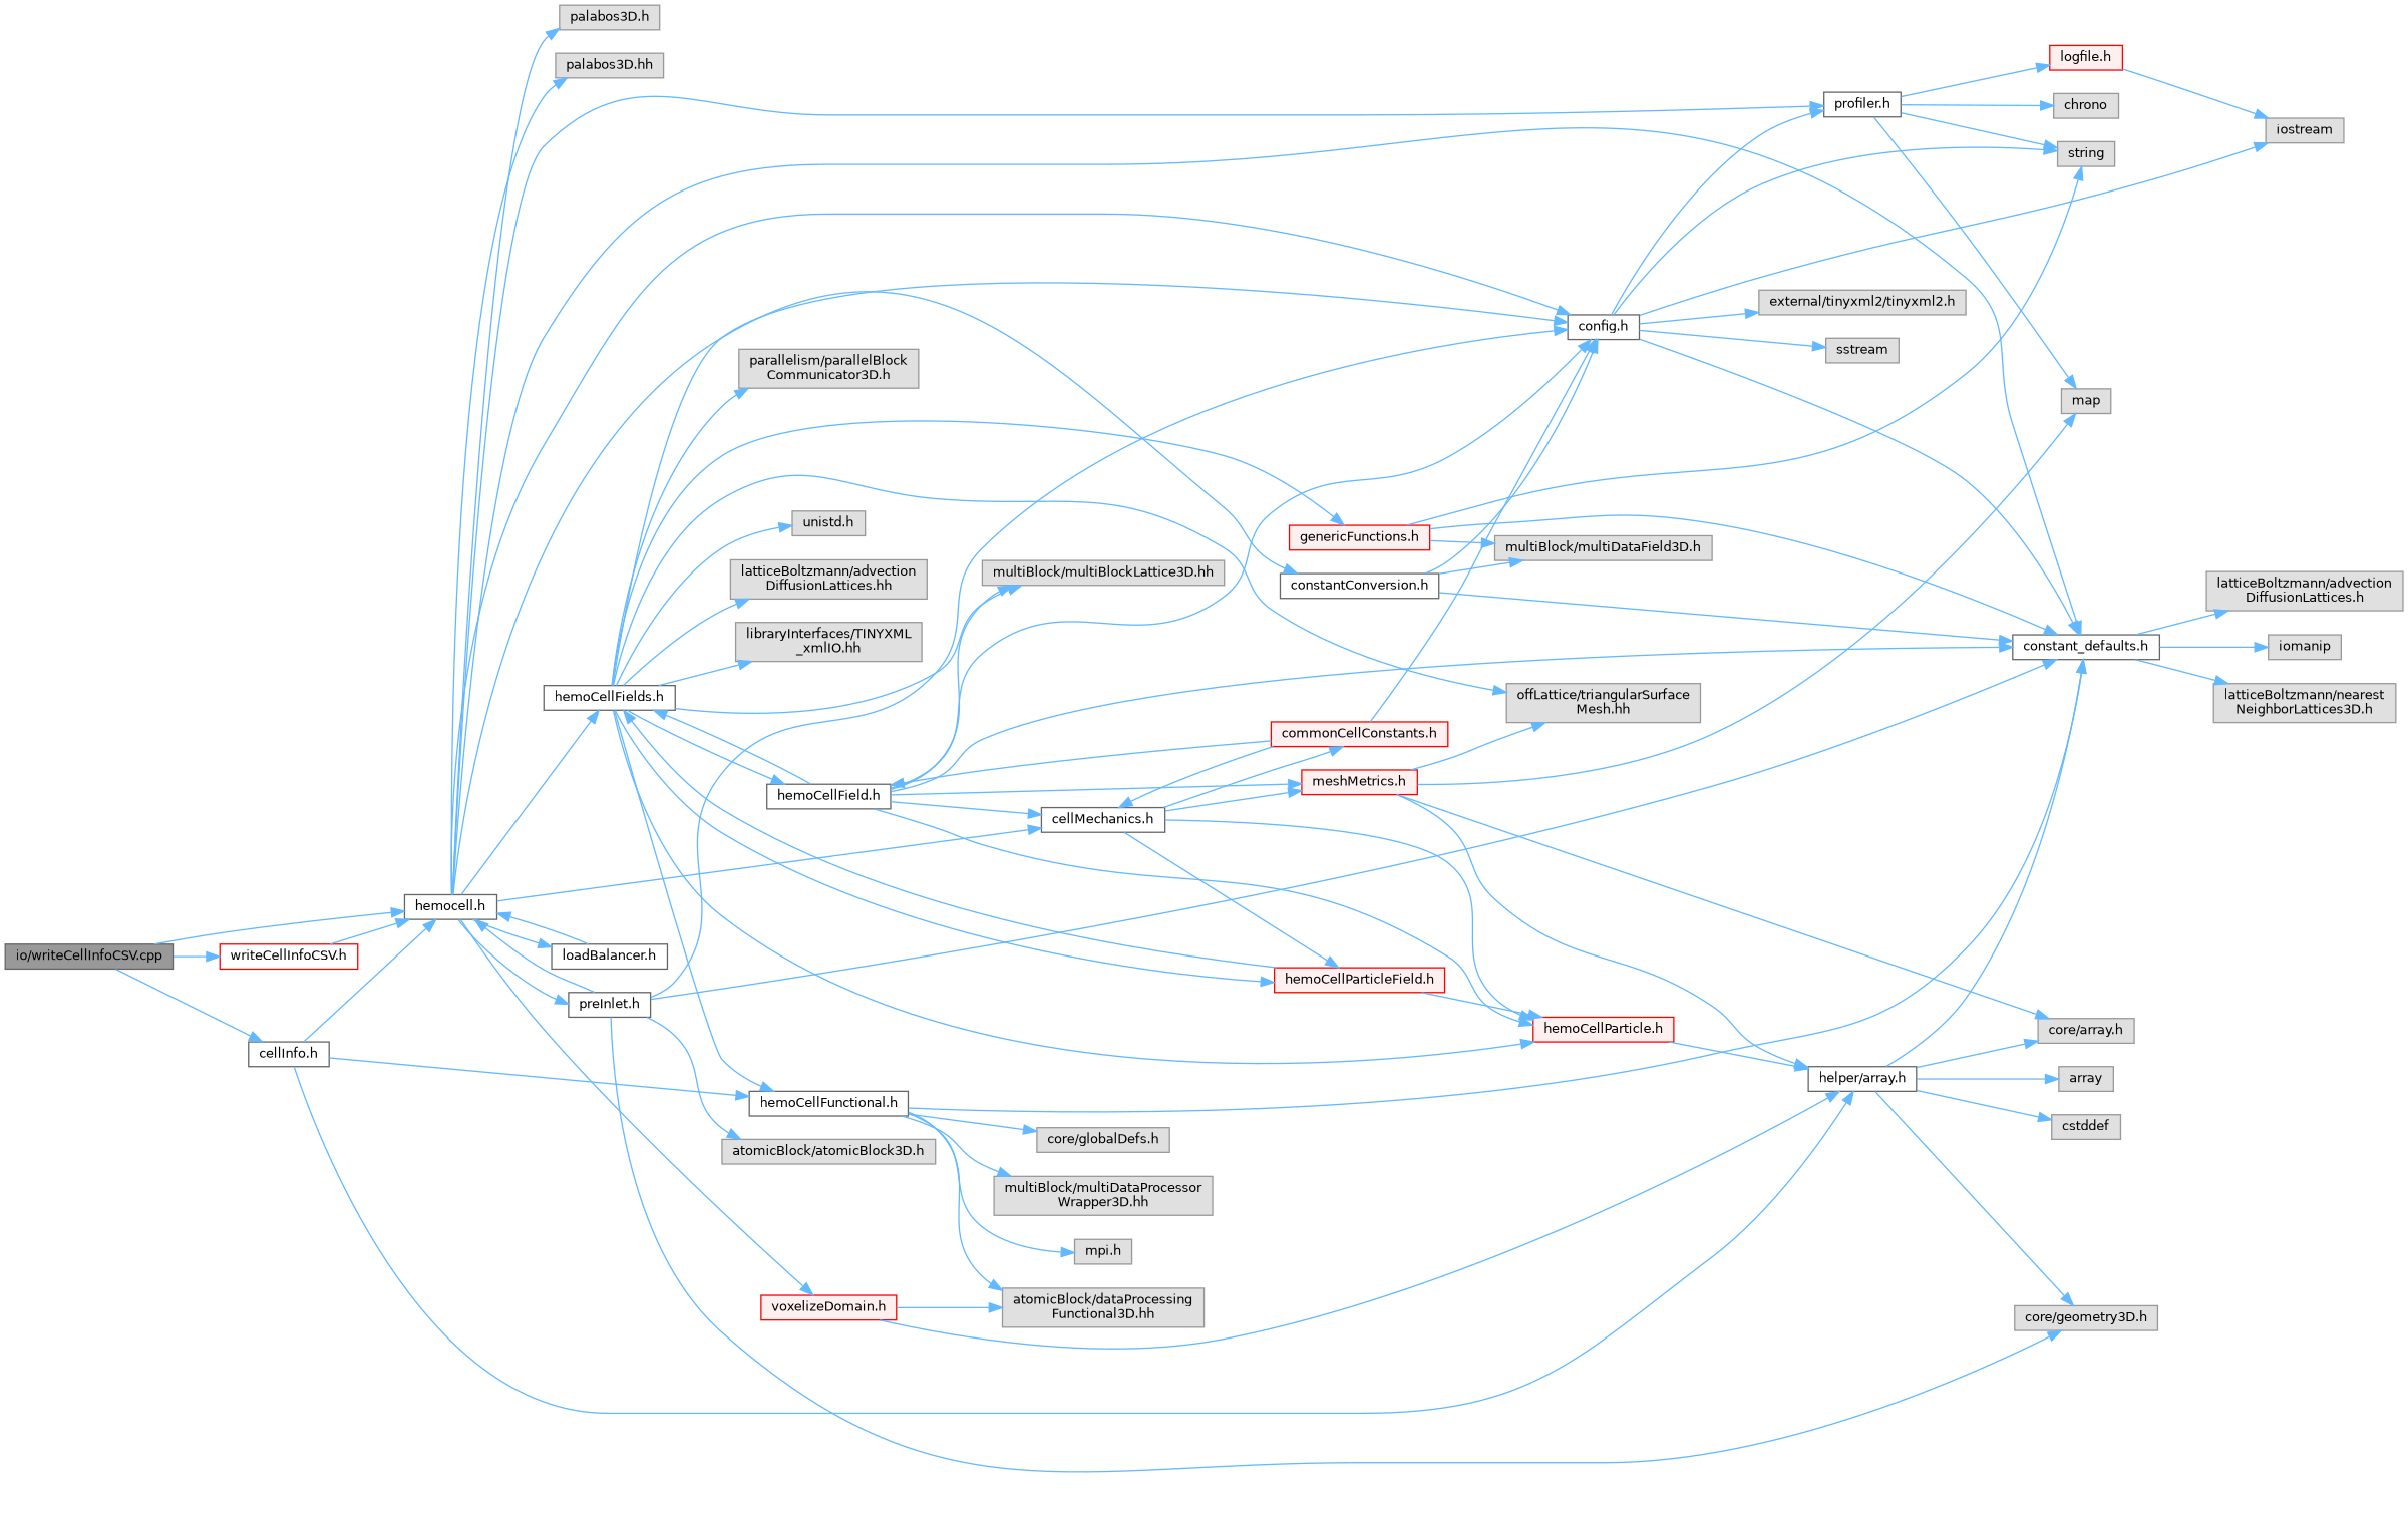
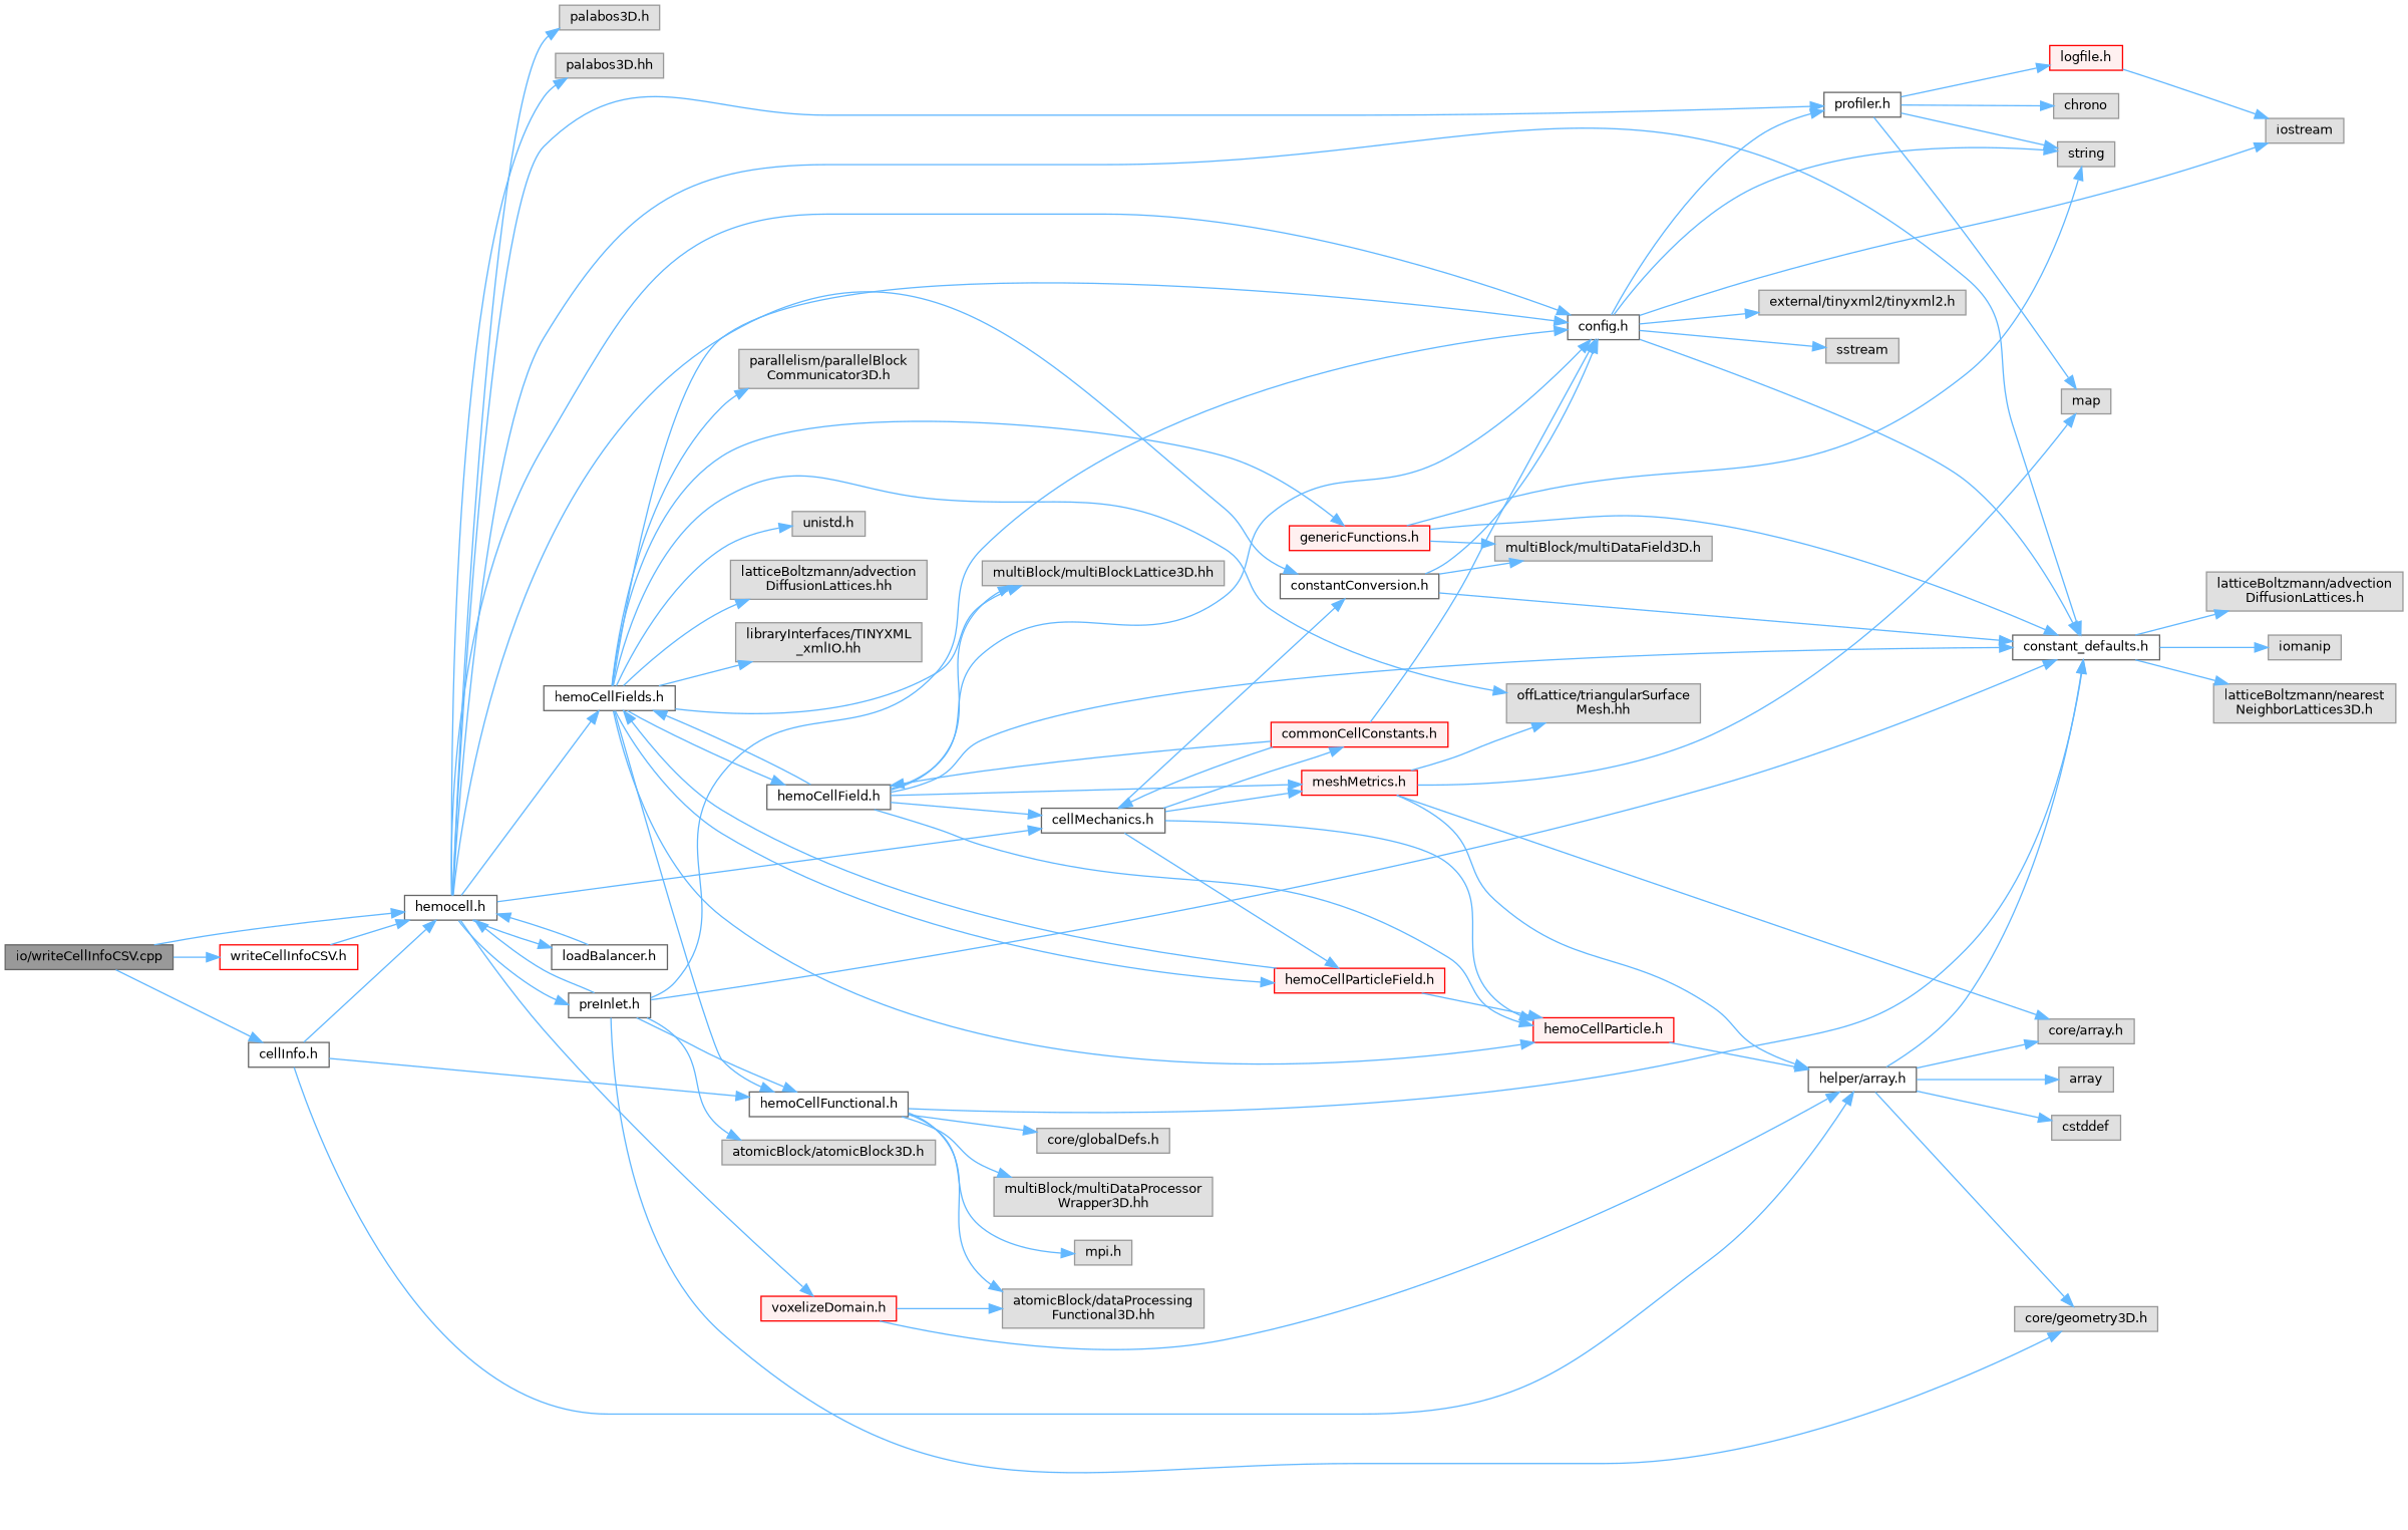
  digraph {
    fontname="DejaVu Sans"
    rankdir=LR
    node [color=grey60 fillcolor="#E0E0E0" fontname="DejaVu Sans" fontsize=10 shape=box style=filled]
    edge [color=steelblue1 fontname="DejaVu Sans" fontsize=10 labelfontname=Helvetica labelfontsize=10 style=solid]
    n1 [color=gray40 fillcolor=grey60 fontcolor=black height=0.2 label="io/writeCellInfoCSV.cpp" width=0.4]
    n2 [color=red fillcolor=white height=0.2 label="writeCellInfoCSV.h" width=0.4]
    n3 [color=grey40 fillcolor=white height=0.2 label="hemocell.h" width=0.4]
    n4 [color=grey40 fillcolor=white height=0.2 label="cellInfo.h" width=0.4]
    n5 [color=grey40 fillcolor=white height=0.2 label="constant_defaults.h" width=0.4]
    n6 [color=grey40 fillcolor=white height=0.2 label="config.h" width=0.4]
    n7 [color=grey40 fillcolor=white height=0.2 label="profiler.h" width=0.4]
    n8 [color=grey40 fillcolor=white height=0.2 label="hemoCellFields.h" width=0.4]
    n9 [color=grey40 fillcolor=white height=0.2 label="cellMechanics.h" width=0.4]
    n10 [color=grey40 fillcolor=white height=0.2 label="constantConversion.h" width=0.4]
    n11 [color=grey40 fillcolor=white height=0.2 label="loadBalancer.h" width=0.4]
    n12 [color=grey40 fillcolor=white height=0.2 label="preInlet.h" width=0.4]
    n13 [color=red fillcolor="#FFF0F0" height=0.2 label="voxelizeDomain.h" width=0.4]
    n14 [height=0.2 label="palabos3D.h" width=0.4]
    n15 [height=0.2 label="palabos3D.hh" width=0.4]
    n16 [color=grey40 fillcolor=white height=0.2 label="hemoCellFunctional.h" width=0.4]
    n17 [color=grey40 fillcolor=white height=0.2 label="helper/array.h" width=0.4]
    n18 [height=0.2 label=iomanip width=0.4]
    n19 [height=0.2 label="latticeBoltzmann/nearest\lNeighborLattices3D.h" width=0.4]
    n20 [height=0.2 label="latticeBoltzmann/advection\lDiffusionLattices.h" width=0.4]
    n21 [height=0.2 label=string width=0.4]
    n22 [height=0.2 label=iostream width=0.4]
    n23 [height=0.2 label="external/tinyxml2/tinyxml2.h" width=0.4]
    n24 [height=0.2 label=sstream width=0.4]
    n25 [height=0.2 label=chrono width=0.4]
    n26 [height=0.2 label=map width=0.4]
    n27 [color=red fillcolor="#FFF0F0" height=0.2 label="logfile.h" width=0.4]
    n28 [color=red fillcolor="#FFF0F0" height=0.2 label="hemoCellParticleField.h" width=0.4]
    n29 [color=red fillcolor="#FFF0F0" height=0.2 label="hemoCellParticle.h" width=0.4]
    n30 [color=red fillcolor="#FFF0F0" height=0.2 label="genericFunctions.h" width=0.4]
    n31 [color=grey40 fillcolor=white height=0.2 label="hemoCellField.h" width=0.4]
    n32 [height=0.2 label="offLattice/triangularSurface\lMesh.hh" width=0.4]
    n33 [height=0.2 label="multiBlock/multiBlockLattice3D.hh" width=0.4]
    n34 [height=0.2 label="unistd.h" width=0.4]
    n35 [height=0.2 label="latticeBoltzmann/advection\lDiffusionLattices.hh" width=0.4]
    n36 [height=0.2 label="libraryInterfaces/TINYXML\l_xmlIO.hh" width=0.4]
    n37 [height=0.2 label="parallelism/parallelBlock\lCommunicator3D.h" width=0.4]
    n38 [color=red fillcolor="#FFF0F0" height=0.2 label="meshMetrics.h" width=0.4]
    n39 [color=red fillcolor="#FFF0F0" height=0.2 label="commonCellConstants.h" width=0.4]
    n40 [height=0.2 label="multiBlock/multiDataField3D.h" width=0.4]
    n41 [height=0.2 label="core/geometry3D.h" width=0.4]
    n42 [height=0.2 label="atomicBlock/atomicBlock3D.h" width=0.4]
    n43 [height=0.2 label="atomicBlock/dataProcessing\lFunctional3D.hh" width=0.4]
    n44 [height=0.2 label="mpi.h" width=0.4]
    n45 [height=0.2 label="core/globalDefs.h" width=0.4]
    n46 [height=0.2 label="multiBlock/multiDataProcessor\lWrapper3D.hh" width=0.4]
    n47 [height=0.2 label=cstddef width=0.4]
    n48 [height=0.2 label=array width=0.4]
    n49 [height=0.2 label="core/array.h" width=0.4]
    n1 -> n2
    n1 -> n3
    n1 -> n4
    n2 -> n3
    n3 -> n5
    n3 -> n6
    n3 -> n7
    n3 -> n8
    n3 -> n9
    n3 -> n10
    n3 -> n11
    n3 -> n12
    n3 -> n13
    n3 -> n14
    n3 -> n15
    n4 -> n3
    n4 -> n16
    n4 -> n17
    n5 -> n18
    n5 -> n19
    n5 -> n20
    n6 -> n5
    n6 -> n7
    n6 -> n21
    n6 -> n22
    n6 -> n23
    n6 -> n24
    n7 -> n21
    n7 -> n25
    n7 -> n26
    n7 -> n27
    n8 -> n6
    n8 -> n16
    n8 -> n28
    n8 -> n29
    n8 -> n30
    n8 -> n31
    n8 -> n32
    n8 -> n33
    n8 -> n34
    n8 -> n35
    n8 -> n36
    n8 -> n37
+   n9 -> n10
    n9 -> n28
    n9 -> n29
    n9 -> n38
    n9 -> n39
    n10 -> n5
    n10 -> n6
    n10 -> n40
    n11 -> n3
    n12 -> n3
    n12 -> n5
    n12 -> n6
+   n12 -> n16
    n12 -> n41
    n12 -> n42
    n13 -> n17
    n13 -> n43
    n16 -> n5
    n16 -> n43
    n16 -> n44
    n16 -> n45
    n16 -> n46
    n17 -> n5
    n17 -> n41
    n17 -> n47
    n17 -> n48
    n17 -> n49
    n27 -> n22
    n28 -> n8
    n28 -> n29
    n29 -> n17
    n30 -> n5
    n30 -> n21
    n30 -> n40
    n31 -> n5
    n31 -> n6
    n31 -> n8
    n31 -> n9
    n31 -> n29
    n31 -> n33
    n31 -> n38
    n38 -> n17
    n38 -> n26
    n38 -> n32
    n38 -> n49
    n39 -> n6
    n39 -> n9
    n39 -> n31
  }
